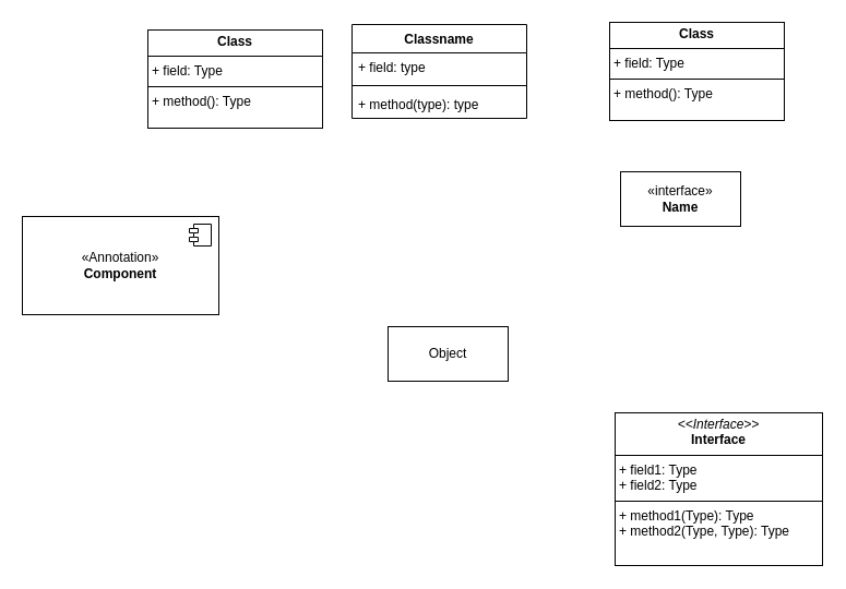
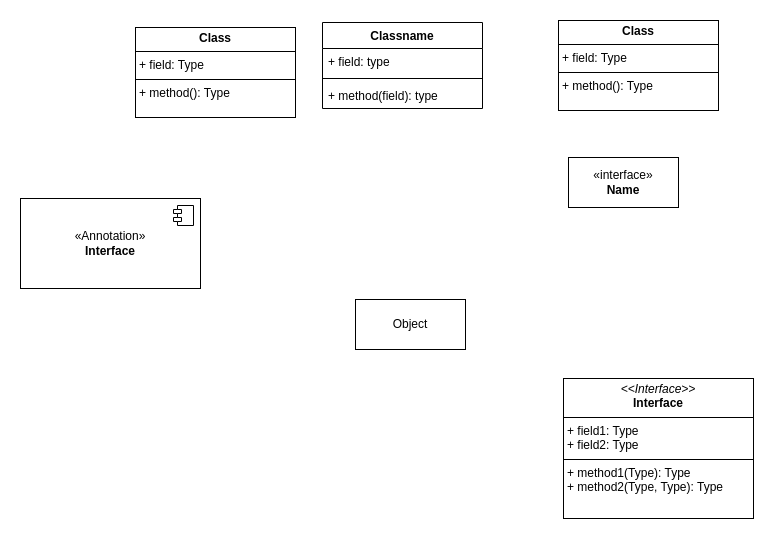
  <mxCell id="0" />
  <mxCell id="1" parent="0" />
  <mxCell id="2" value="Classname" style="swimlane;fontStyle=1;align=center;verticalAlign=top;childLayout=stackLayout;horizontal=1;startSize=26;horizontalStack=0;resizeParent=1;resizeParentMax=0;resizeLast=0;collapsible=1;marginBottom=0;whiteSpace=wrap;html=1;" vertex="1" parent="1"><mxGeometry x="322" y="22" width="160" height="86" as="geometry" /></mxCell>
  <mxCell id="3" value="+ field: type" style="text;strokeColor=none;fillColor=none;align=left;verticalAlign=top;spacingLeft=4;spacingRight=4;overflow=hidden;rotatable=0;points=[[0,0.5],[1,0.5]];portConstraint=eastwest;whiteSpace=wrap;html=1;" vertex="1" parent="2"><mxGeometry y="26" width="160" height="26" as="geometry" /></mxCell>
  <mxCell id="4" value="" style="line;strokeWidth=1;fillColor=none;align=left;verticalAlign=middle;spacingTop=-1;spacingLeft=3;spacingRight=3;rotatable=0;labelPosition=right;points=[];portConstraint=eastwest;strokeColor=inherit;" vertex="1" parent="2"><mxGeometry y="52" width="160" height="8" as="geometry" /></mxCell>
- <mxCell id="5" value="+ method(type): type" style="text;strokeColor=none;fillColor=none;align=left;verticalAlign=top;spacingLeft=4;spacingRight=4;overflow=hidden;rotatable=0;points=[[0,0.5],[1,0.5]];portConstraint=eastwest;whiteSpace=wrap;html=1;" vertex="1" parent="2"><mxGeometry y="60" width="160" height="26" as="geometry" /></mxCell>
- <mxCell id="6" value="&amp;laquo;Annotation&amp;raquo;&lt;br/&gt;&lt;b&gt;Component&lt;/b&gt;" style="html=1;dropTarget=0;whiteSpace=wrap;" vertex="1" parent="1"><mxGeometry x="20" y="198" width="180" height="90" as="geometry" /></mxCell>
+ <mxCell id="5" value="+ method(field): type" style="text;strokeColor=none;fillColor=none;align=left;verticalAlign=top;spacingLeft=4;spacingRight=4;overflow=hidden;rotatable=0;points=[[0,0.5],[1,0.5]];portConstraint=eastwest;whiteSpace=wrap;html=1;" vertex="1" parent="2"><mxGeometry y="60" width="160" height="26" as="geometry" /></mxCell>
+ <mxCell id="6" value="&amp;laquo;Annotation&amp;raquo;&lt;br/&gt;&lt;b&gt;Interface&lt;/b&gt;" style="html=1;dropTarget=0;whiteSpace=wrap;" vertex="1" parent="1"><mxGeometry x="20" y="198" width="180" height="90" as="geometry" /></mxCell>
  <mxCell id="7" value="" style="shape=module;jettyWidth=8;jettyHeight=4;" vertex="1" parent="6"><mxGeometry x="1" width="20" height="20" relative="1" as="geometry"><mxPoint x="-27" y="7" as="offset" /></mxGeometry></mxCell>
  <mxCell id="8" value="&amp;laquo;interface&amp;raquo;&lt;br&gt;&lt;b&gt;Name&lt;/b&gt;" style="html=1;whiteSpace=wrap;" vertex="1" parent="1"><mxGeometry x="568" y="157" width="110" height="50" as="geometry" /></mxCell>
  <mxCell id="9" value="Object" style="html=1;whiteSpace=wrap;" vertex="1" parent="1"><mxGeometry x="355" y="299" width="110" height="50" as="geometry" /></mxCell>
  <mxCell id="10" value="&lt;p style=&quot;margin:0px;margin-top:4px;text-align:center;&quot;&gt;&lt;b&gt;Class&lt;/b&gt;&lt;/p&gt;&lt;hr size=&quot;1&quot; style=&quot;border-style:solid;&quot;/&gt;&lt;p style=&quot;margin:0px;margin-left:4px;&quot;&gt;+ field: Type&lt;/p&gt;&lt;hr size=&quot;1&quot; style=&quot;border-style:solid;&quot;/&gt;&lt;p style=&quot;margin:0px;margin-left:4px;&quot;&gt;+ method(): Type&lt;/p&gt;" style="verticalAlign=top;align=left;overflow=fill;html=1;whiteSpace=wrap;" vertex="1" parent="1"><mxGeometry x="558" y="20" width="160" height="90" as="geometry" /></mxCell>
  <mxCell id="11" value="&lt;p style=&quot;margin:0px;margin-top:4px;text-align:center;&quot;&gt;&lt;b&gt;Class&lt;/b&gt;&lt;/p&gt;&lt;hr size=&quot;1&quot; style=&quot;border-style:solid;&quot;/&gt;&lt;p style=&quot;margin:0px;margin-left:4px;&quot;&gt;+ field: Type&lt;/p&gt;&lt;hr size=&quot;1&quot; style=&quot;border-style:solid;&quot;/&gt;&lt;p style=&quot;margin:0px;margin-left:4px;&quot;&gt;+ method(): Type&lt;/p&gt;" style="verticalAlign=top;align=left;overflow=fill;html=1;whiteSpace=wrap;" vertex="1" parent="1"><mxGeometry x="135" y="27" width="160" height="90" as="geometry" /></mxCell>
  <mxCell id="12" value="&lt;p style=&quot;margin:0px;margin-top:4px;text-align:center;&quot;&gt;&lt;i&gt;&amp;lt;&amp;lt;Interface&amp;gt;&amp;gt;&lt;/i&gt;&lt;br/&gt;&lt;b&gt;Interface&lt;/b&gt;&lt;/p&gt;&lt;hr size=&quot;1&quot; style=&quot;border-style:solid;&quot;/&gt;&lt;p style=&quot;margin:0px;margin-left:4px;&quot;&gt;+ field1: Type&lt;br/&gt;+ field2: Type&lt;/p&gt;&lt;hr size=&quot;1&quot; style=&quot;border-style:solid;&quot;/&gt;&lt;p style=&quot;margin:0px;margin-left:4px;&quot;&gt;+ method1(Type): Type&lt;br/&gt;+ method2(Type, Type): Type&lt;/p&gt;" style="verticalAlign=top;align=left;overflow=fill;html=1;whiteSpace=wrap;" vertex="1" parent="1"><mxGeometry x="563" y="378" width="190" height="140" as="geometry" /></mxCell>
